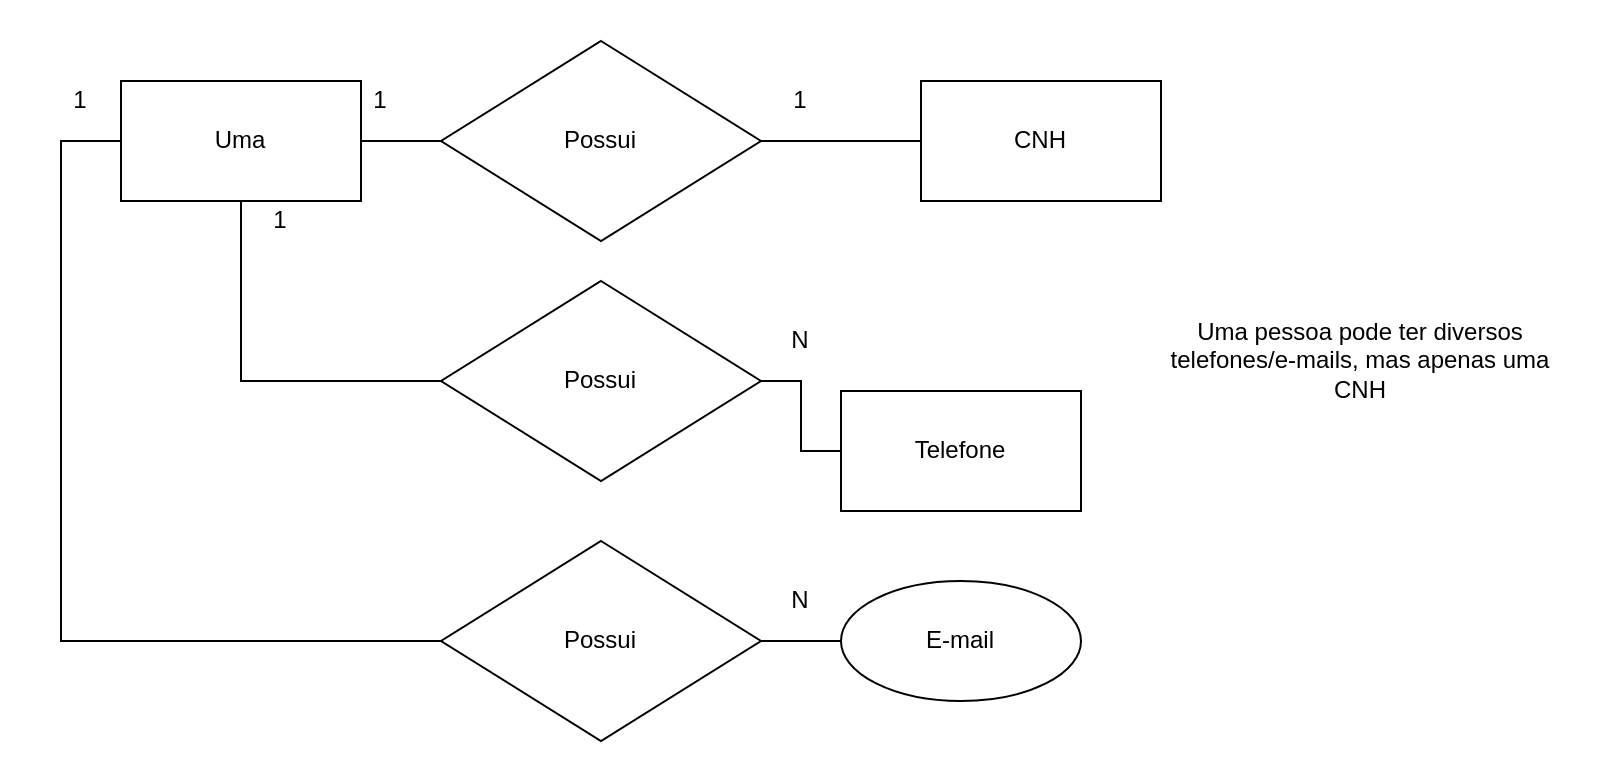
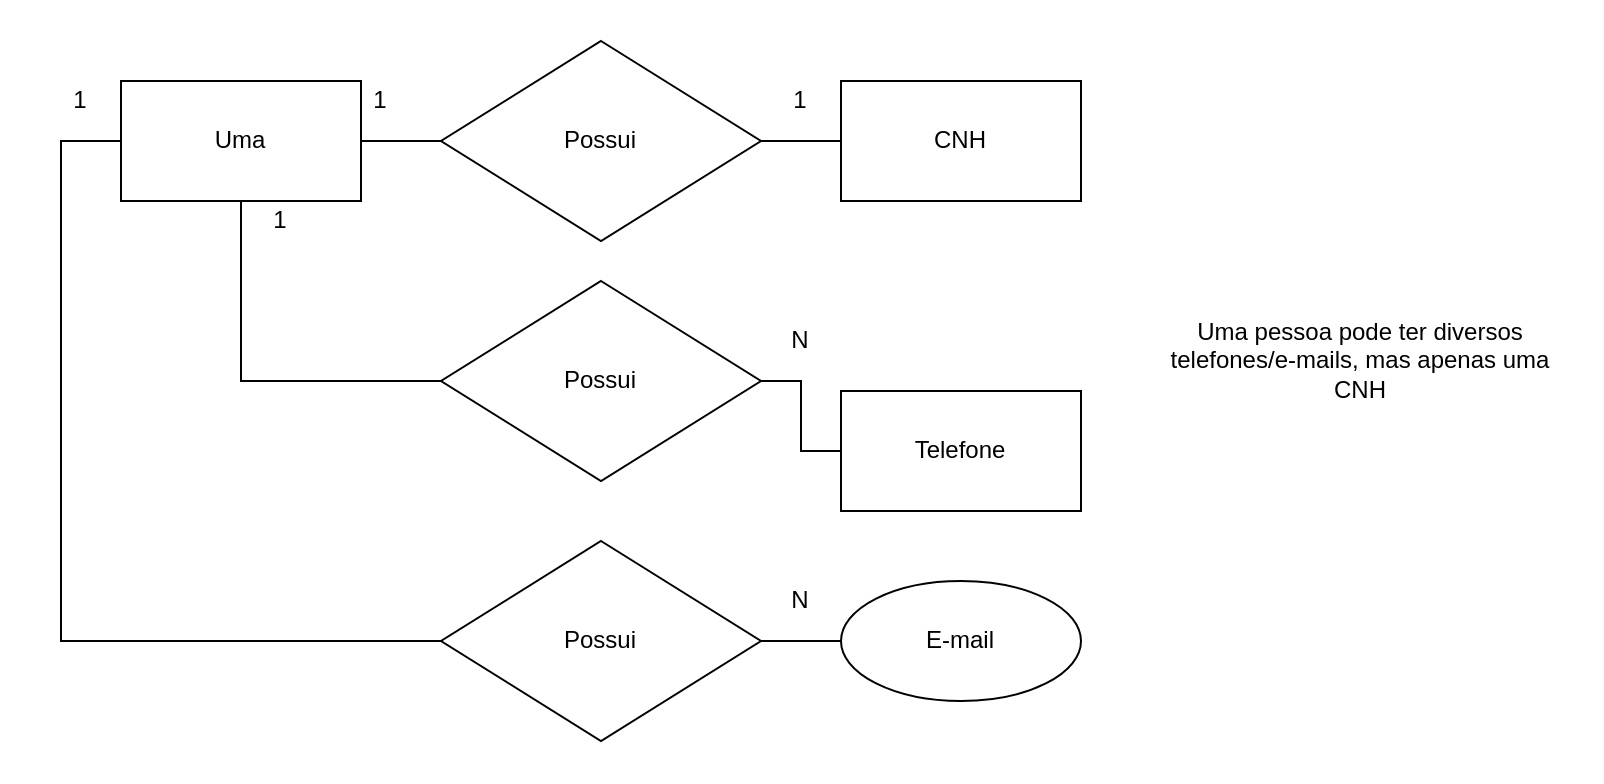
  <mxCell id="0" />
  <mxCell id="1" parent="0" />
  <mxCell id="2" style="edgeStyle=orthogonalEdgeStyle;rounded=0;orthogonalLoop=1;jettySize=auto;html=1;exitX=1;exitY=0.5;exitDx=0;exitDy=0;entryX=0;entryY=0.5;entryDx=0;entryDy=0;endArrow=none;endFill=0;" edge="1" parent="1" source="5" target="8"><mxGeometry relative="1" as="geometry" /></mxCell>
  <mxCell id="3" style="edgeStyle=orthogonalEdgeStyle;rounded=0;orthogonalLoop=1;jettySize=auto;html=1;entryX=0;entryY=0.5;entryDx=0;entryDy=0;endArrow=none;endFill=0;" edge="1" parent="1" source="5" target="14"><mxGeometry relative="1" as="geometry"><Array as="points"><mxPoint x="120" y="190" /></Array></mxGeometry></mxCell>
  <mxCell id="4" style="edgeStyle=orthogonalEdgeStyle;rounded=0;orthogonalLoop=1;jettySize=auto;html=1;entryX=0;entryY=0.5;entryDx=0;entryDy=0;endArrow=none;endFill=0;" edge="1" parent="1" source="5" target="18"><mxGeometry relative="1" as="geometry"><Array as="points"><mxPoint x="30" y="70" /><mxPoint x="30" y="320" /></Array></mxGeometry></mxCell>
  <mxCell id="5" value="Uma" style="rounded=0;whiteSpace=wrap;html=1;" vertex="1" parent="1"><mxGeometry x="60" y="40" width="120" height="60" as="geometry" /></mxCell>
- <mxCell id="6" value="CNH" style="rounded=0;whiteSpace=wrap;html=1;" vertex="1" parent="1"><mxGeometry x="460" y="40" width="120" height="60" as="geometry" /></mxCell>
+ <mxCell id="6" value="CNH" style="rounded=0;whiteSpace=wrap;html=1;" vertex="1" parent="1"><mxGeometry x="420" y="40" width="120" height="60" as="geometry" /></mxCell>
  <mxCell id="7" style="edgeStyle=orthogonalEdgeStyle;rounded=0;orthogonalLoop=1;jettySize=auto;html=1;exitX=1;exitY=0.5;exitDx=0;exitDy=0;endArrow=none;endFill=0;" edge="1" parent="1" source="8" target="6"><mxGeometry relative="1" as="geometry" /></mxCell>
  <mxCell id="8" value="Possui" style="rhombus;whiteSpace=wrap;html=1;" vertex="1" parent="1"><mxGeometry x="220" y="20" width="160" height="100" as="geometry" /></mxCell>
  <mxCell id="9" value="1" style="text;html=1;strokeColor=none;fillColor=none;align=center;verticalAlign=middle;whiteSpace=wrap;rounded=0;" vertex="1" parent="1"><mxGeometry x="380" y="40" width="40" height="20" as="geometry" /></mxCell>
  <mxCell id="10" value="1" style="text;html=1;strokeColor=none;fillColor=none;align=center;verticalAlign=middle;whiteSpace=wrap;rounded=0;" vertex="1" parent="1"><mxGeometry x="170" y="40" width="40" height="20" as="geometry" /></mxCell>
  <mxCell id="11" value="Uma pessoa pode ter diversos telefones/e-mails, mas apenas uma CNH" style="text;html=1;strokeColor=none;fillColor=none;align=center;verticalAlign=middle;whiteSpace=wrap;rounded=0;" vertex="1" parent="1"><mxGeometry x="580" y="170" width="200" height="20" as="geometry" /></mxCell>
  <mxCell id="12" value="Telefone" style="rounded=0;whiteSpace=wrap;html=1;" vertex="1" parent="1"><mxGeometry x="420" y="195" width="120" height="60" as="geometry" /></mxCell>
  <mxCell id="13" style="edgeStyle=orthogonalEdgeStyle;rounded=0;orthogonalLoop=1;jettySize=auto;html=1;exitX=1;exitY=0.5;exitDx=0;exitDy=0;endArrow=none;endFill=0;" edge="1" parent="1" source="14" target="12"><mxGeometry relative="1" as="geometry" /></mxCell>
  <mxCell id="14" value="Possui" style="rhombus;whiteSpace=wrap;html=1;" vertex="1" parent="1"><mxGeometry x="220" y="140" width="160" height="100" as="geometry" /></mxCell>
  <mxCell id="15" value="N" style="text;html=1;strokeColor=none;fillColor=none;align=center;verticalAlign=middle;whiteSpace=wrap;rounded=0;" vertex="1" parent="1"><mxGeometry x="380" y="160" width="40" height="20" as="geometry" /></mxCell>
  <mxCell id="16" value="E-mail" style="ellipse;whiteSpace=wrap;html=1;" vertex="1" parent="1"><mxGeometry x="420" y="290" width="120" height="60" as="geometry" /></mxCell>
  <mxCell id="17" style="edgeStyle=orthogonalEdgeStyle;rounded=0;orthogonalLoop=1;jettySize=auto;html=1;exitX=1;exitY=0.5;exitDx=0;exitDy=0;endArrow=none;endFill=0;" edge="1" parent="1" source="18" target="16"><mxGeometry relative="1" as="geometry" /></mxCell>
  <mxCell id="18" value="Possui" style="rhombus;whiteSpace=wrap;html=1;" vertex="1" parent="1"><mxGeometry x="220" y="270" width="160" height="100" as="geometry" /></mxCell>
  <mxCell id="19" value="N" style="text;html=1;strokeColor=none;fillColor=none;align=center;verticalAlign=middle;whiteSpace=wrap;rounded=0;" vertex="1" parent="1"><mxGeometry x="380" y="290" width="40" height="20" as="geometry" /></mxCell>
  <mxCell id="20" value="1" style="text;html=1;strokeColor=none;fillColor=none;align=center;verticalAlign=middle;whiteSpace=wrap;rounded=0;" vertex="1" parent="1"><mxGeometry x="120" y="100" width="40" height="20" as="geometry" /></mxCell>
  <mxCell id="21" value="1" style="text;html=1;strokeColor=none;fillColor=none;align=center;verticalAlign=middle;whiteSpace=wrap;rounded=0;" vertex="1" parent="1"><mxGeometry x="20" y="40" width="40" height="20" as="geometry" /></mxCell>
